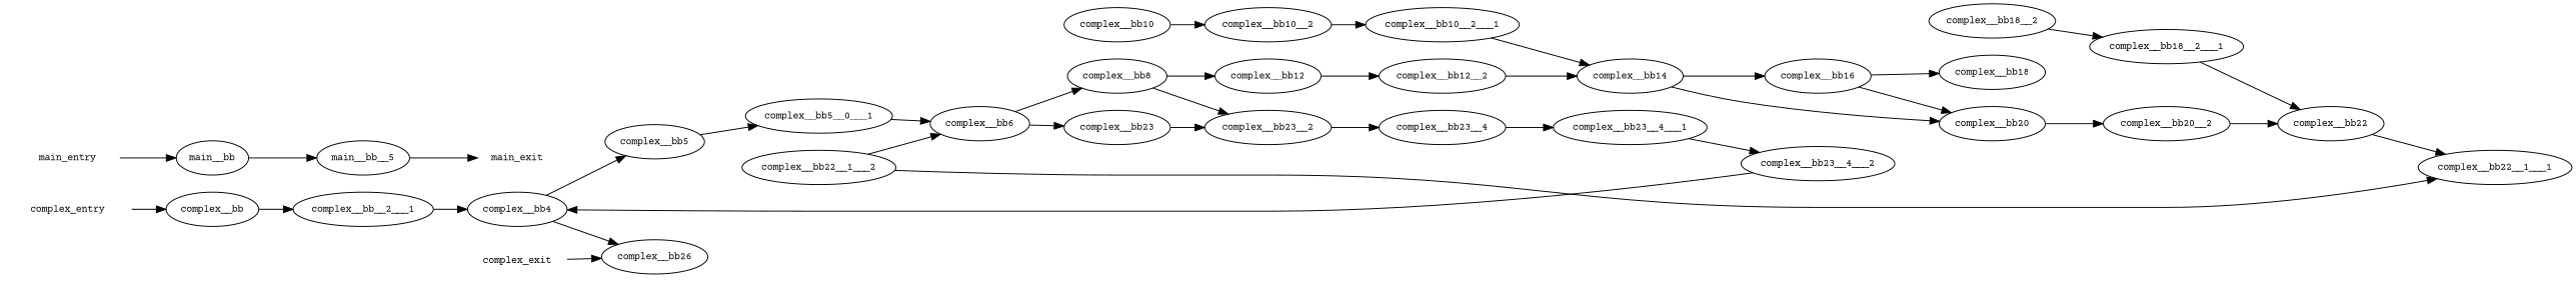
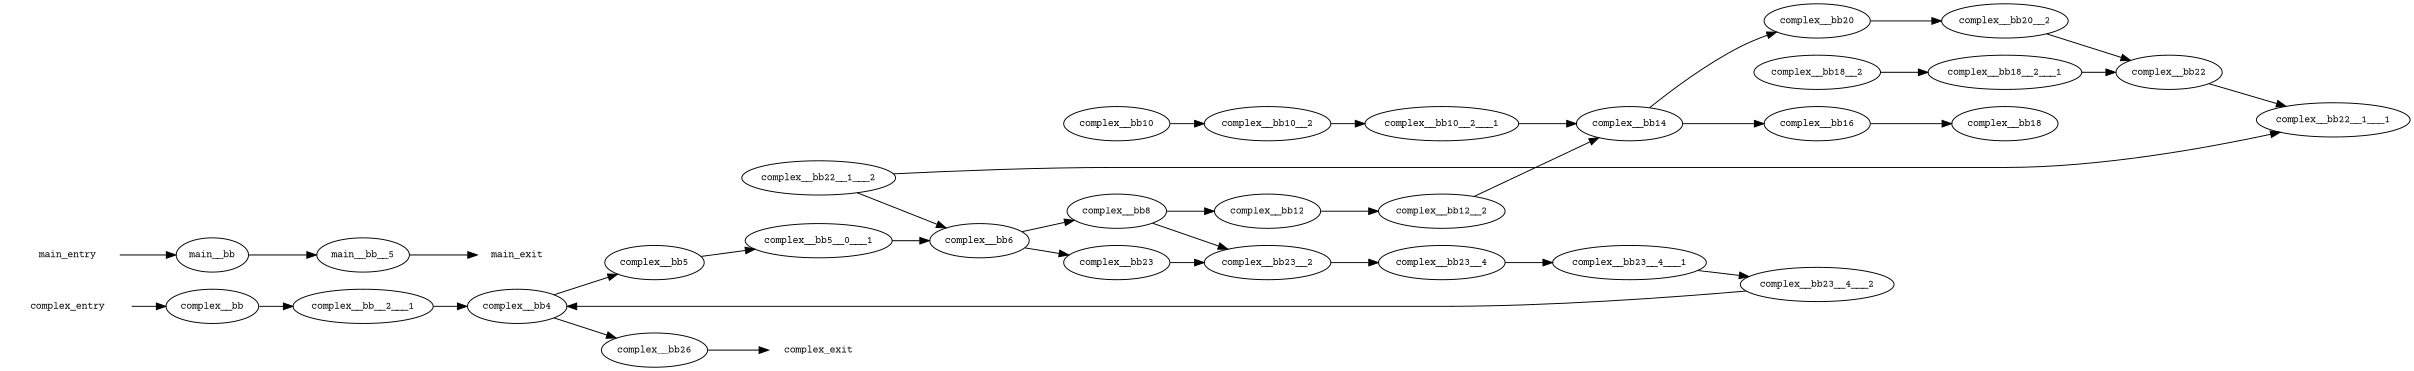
  digraph {
    fontname="Courier Prime"
    fontsize=10
    rankdir=LR
    node [fontname="Courier Prime" fontsize=10]
    edge [fontname="Courier Prime"]
    n1 [label=complex__bb width=0.01]
    n2 [label=complex__bb__2___1 width=0.01]
    n3 [label=complex__bb4 width=0.01]
    n4 [label=complex__bb5 width=0.01]
    n5 [label=complex__bb26 width=0.01]
    n6 [label=complex__bb5__0___1 width=0.01]
    n7 [label=complex__bb6 width=0.01]
    n8 [label=complex__bb8 width=0.01]
    n9 [label=complex__bb23 width=0.01]
    n10 [label=complex__bb10 width=0.01]
    n11 [label=complex__bb12 width=0.01]
    n12 [label=complex__bb10__2 width=0.01]
    n13 [label=complex__bb10__2___1 width=0.01]
    n14 [label=complex__bb14 width=0.01]
    n15 [label=complex__bb12__2 width=0.01]
    n16 [label=complex__bb16 width=0.01]
    n17 [label=complex__bb20 width=0.01]
    n18 [label=complex__bb18 width=0.01]
    n19 [label=complex__bb18__2 width=0.01]
    n20 [label=complex__bb18__2___1 width=0.01]
    n21 [label=complex__bb22 width=0.01]
    n22 [label=complex__bb20__2 width=0.01]
    n23 [label=complex__bb22__1___1 width=0.01]
    n24 [label=complex__bb22__1___2 width=0.01]
    n25 [label=complex__bb23__2 width=0.01]
    n26 [label=complex__bb23__4 width=0.01]
    n27 [label=complex__bb23__4___1 width=0.01]
    n28 [label=complex__bb23__4___2 width=0.01]
    complex_exit [color=white width=0.01]
    complex_entry [color=white height=0.01 width=0.01]
    n31 [label=main__bb width=0.01]
    n32 [label=main__bb__5 width=0.01]
    main_exit [color=white width=0.01]
    main_entry [color=white height=0.01 width=0.01]
    subgraph sub_1 {
      n1
      n2
      n3
      n4
      n5
      n6
      n7
      n8
      n9
      n10
      n11
      n12
      n13
      n14
      n15
      n16
      n17
      n18
      n19
      n20
      n21
      n22
      n23
      n24
      n25
      n26
      n27
      n28
      complex_exit
      complex_entry
    }
    subgraph sub_2 {
      n31
      n32
      main_exit
      main_entry
    }
    n1 -> n2
    n2 -> n3
    n3 -> n4
    n3 -> n5
    n4 -> n6
-   complex_exit -> n5
+   n5 -> complex_exit
    n6 -> n7
    n7 -> n8
    n7 -> n9
    n8 -> n11
    n8 -> n25
    n9 -> n25
    n10 -> n12
    n11 -> n15
    n12 -> n13
    n13 -> n14
    n14 -> n16
    n14 -> n17
    n15 -> n14
-   n16 -> n17
    n16 -> n18
    n17 -> n22
    n19 -> n20
    n20 -> n21
    n21 -> n23
    n22 -> n21
    n24 -> n7
    n24 -> n23
    n25 -> n26
    n26 -> n27
    n27 -> n28
    n28 -> n3
    complex_entry -> n1
    n31 -> n32
    n32 -> main_exit
    main_entry -> n31
  }
